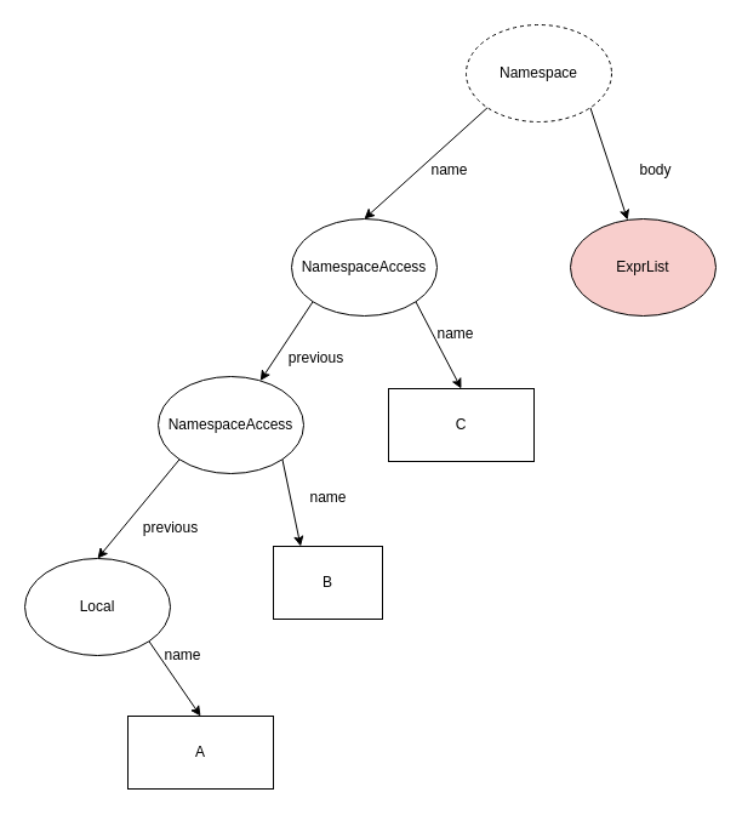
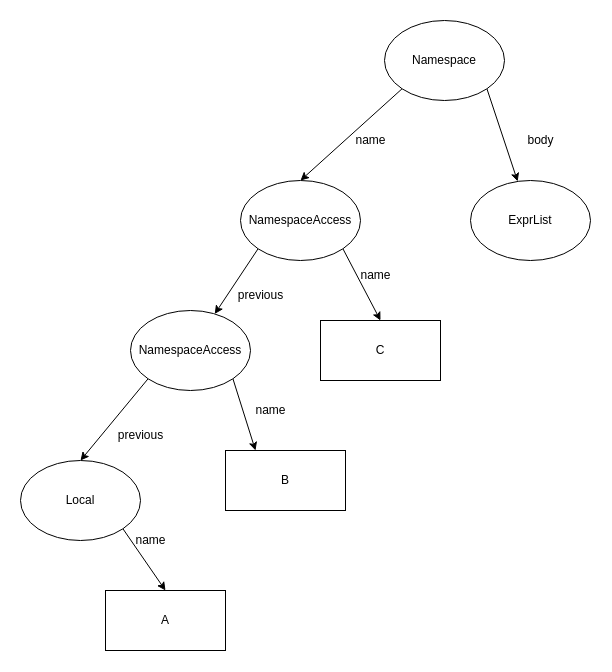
  <mxCell id="0" />
  <mxCell id="1" parent="0" />
  <mxCell id="2" style="edgeStyle=none;html=1;exitX=0;exitY=1;exitDx=0;exitDy=0;entryX=0.5;entryY=0;entryDx=0;entryDy=0;" edge="1" parent="1" source="4" target="7"><mxGeometry relative="1" as="geometry" /></mxCell>
  <mxCell id="3" style="edgeStyle=none;html=1;exitX=1;exitY=1;exitDx=0;exitDy=0;" edge="1" parent="1" source="4" target="9"><mxGeometry relative="1" as="geometry" /></mxCell>
- <mxCell id="4" value="Namespace" style="ellipse;whiteSpace=wrap;html=1;dashed=1;" vertex="1" parent="1"><mxGeometry x="384" y="20" width="120" height="80" as="geometry" /></mxCell>
+ <mxCell id="4" value="Namespace" style="ellipse;whiteSpace=wrap;html=1;" vertex="1" parent="1"><mxGeometry x="384" y="20" width="120" height="80" as="geometry" /></mxCell>
  <mxCell id="5" style="edgeStyle=none;html=1;exitX=1;exitY=1;exitDx=0;exitDy=0;entryX=0.5;entryY=0;entryDx=0;entryDy=0;" edge="1" parent="1" source="7" target="14"><mxGeometry relative="1" as="geometry" /></mxCell>
  <mxCell id="6" style="edgeStyle=none;html=1;exitX=0;exitY=1;exitDx=0;exitDy=0;" edge="1" parent="1" source="7" target="13"><mxGeometry relative="1" as="geometry" /></mxCell>
  <mxCell id="7" value="NamespaceAccess" style="ellipse;whiteSpace=wrap;html=1;" vertex="1" parent="1"><mxGeometry x="240" y="180" width="120" height="80" as="geometry" /></mxCell>
  <mxCell id="8" value="name" style="text;html=1;align=center;verticalAlign=middle;resizable=0;points=[];autosize=1;strokeColor=none;fillColor=none;" vertex="1" parent="1"><mxGeometry x="345" y="125" width="50" height="30" as="geometry" /></mxCell>
- <mxCell id="9" value="ExprList" style="ellipse;whiteSpace=wrap;html=1;fillColor=#f8cecc;" vertex="1" parent="1"><mxGeometry x="470" y="180" width="120" height="80" as="geometry" /></mxCell>
+ <mxCell id="9" value="ExprList" style="ellipse;whiteSpace=wrap;html=1;" vertex="1" parent="1"><mxGeometry x="470" y="180" width="120" height="80" as="geometry" /></mxCell>
  <mxCell id="10" value="body" style="text;html=1;align=center;verticalAlign=middle;resizable=0;points=[];autosize=1;strokeColor=none;fillColor=none;" vertex="1" parent="1"><mxGeometry x="515" y="125" width="50" height="30" as="geometry" /></mxCell>
  <mxCell id="11" style="edgeStyle=none;html=1;exitX=1;exitY=1;exitDx=0;exitDy=0;entryX=0.25;entryY=0;entryDx=0;entryDy=0;" edge="1" parent="1" source="13" target="18"><mxGeometry relative="1" as="geometry" /></mxCell>
  <mxCell id="12" style="edgeStyle=none;html=1;exitX=0;exitY=1;exitDx=0;exitDy=0;entryX=0.5;entryY=0;entryDx=0;entryDy=0;" edge="1" parent="1" source="13" target="17"><mxGeometry relative="1" as="geometry" /></mxCell>
  <mxCell id="13" value="NamespaceAccess" style="ellipse;whiteSpace=wrap;html=1;" vertex="1" parent="1"><mxGeometry x="130" y="310" width="120" height="80" as="geometry" /></mxCell>
  <mxCell id="14" value="C" style="rounded=0;whiteSpace=wrap;html=1;" vertex="1" parent="1"><mxGeometry x="320" y="320" width="120" height="60" as="geometry" /></mxCell>
  <mxCell id="15" value="name" style="text;html=1;align=center;verticalAlign=middle;resizable=0;points=[];autosize=1;strokeColor=none;fillColor=none;" vertex="1" parent="1"><mxGeometry x="350" y="260" width="50" height="30" as="geometry" /></mxCell>
  <mxCell id="16" style="edgeStyle=none;html=1;exitX=1;exitY=1;exitDx=0;exitDy=0;entryX=0.5;entryY=0;entryDx=0;entryDy=0;" edge="1" parent="1" source="17" target="19"><mxGeometry relative="1" as="geometry" /></mxCell>
  <mxCell id="17" value="Local" style="ellipse;whiteSpace=wrap;html=1;" vertex="1" parent="1"><mxGeometry x="20" y="460" width="120" height="80" as="geometry" /></mxCell>
- <mxCell id="18" value="B" style="rounded=0;whiteSpace=wrap;html=1;" vertex="1" parent="1"><mxGeometry x="225" y="450" width="90" height="60" as="geometry" /></mxCell>
+ <mxCell id="18" value="B" style="rounded=0;whiteSpace=wrap;html=1;" vertex="1" parent="1"><mxGeometry x="225" y="450" width="120" height="60" as="geometry" /></mxCell>
  <mxCell id="19" value="A" style="rounded=0;whiteSpace=wrap;html=1;" vertex="1" parent="1"><mxGeometry x="105" y="590" width="120" height="60" as="geometry" /></mxCell>
  <mxCell id="20" value="previous" style="text;html=1;align=center;verticalAlign=middle;resizable=0;points=[];autosize=1;strokeColor=none;fillColor=none;" vertex="1" parent="1"><mxGeometry x="225" y="280" width="70" height="30" as="geometry" /></mxCell>
  <mxCell id="21" value="previous" style="text;html=1;align=center;verticalAlign=middle;resizable=0;points=[];autosize=1;strokeColor=none;fillColor=none;" vertex="1" parent="1"><mxGeometry x="105" y="420" width="70" height="30" as="geometry" /></mxCell>
  <mxCell id="22" value="name" style="text;html=1;align=center;verticalAlign=middle;resizable=0;points=[];autosize=1;strokeColor=none;fillColor=none;" vertex="1" parent="1"><mxGeometry x="245" y="395" width="50" height="30" as="geometry" /></mxCell>
  <mxCell id="23" value="name" style="text;html=1;align=center;verticalAlign=middle;resizable=0;points=[];autosize=1;strokeColor=none;fillColor=none;" vertex="1" parent="1"><mxGeometry x="125" y="525" width="50" height="30" as="geometry" /></mxCell>
